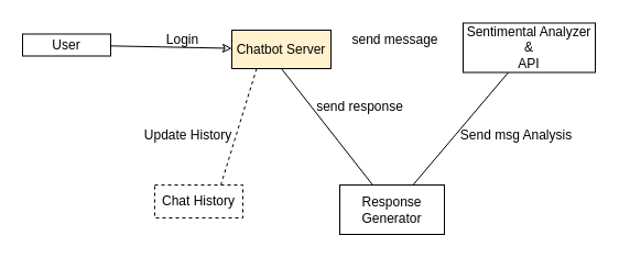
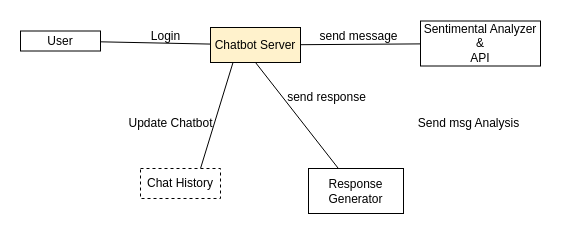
  <mxCell id="0" />
  <mxCell id="1" parent="0" />
- <mxCell id="2" value="" style="edgeStyle=none;html=1;endArrow=classic;endFill=0;" edge="1" parent="1" source="3" target="6"><mxGeometry relative="1" as="geometry" /></mxCell>
+ <mxCell id="2" value="" style="edgeStyle=none;html=1;endArrow=none;endFill=0;" edge="1" parent="1" source="3" target="6"><mxGeometry relative="1" as="geometry" /></mxCell>
  <mxCell id="3" value="User" style="whiteSpace=wrap;html=1;" vertex="1" parent="1"><mxGeometry x="20" y="30.5" width="80" height="20" as="geometry" /></mxCell>
- <mxCell id="5" style="edgeStyle=none;html=1;exitX=0.25;exitY=1;exitDx=0;exitDy=0;entryX=0.75;entryY=0;entryDx=0;entryDy=0;rounded=1;strokeColor=default;align=center;verticalAlign=middle;fontFamily=Helvetica;fontSize=11;fontColor=default;labelBackgroundColor=default;endArrow=none;endFill=0;dashed=1;" edge="1" parent="1" source="6" target="15"><mxGeometry relative="1" as="geometry" /></mxCell>
+ <mxCell id="4" value="" style="edgeStyle=none;html=1;rounded=1;strokeColor=default;align=center;verticalAlign=middle;fontFamily=Helvetica;fontSize=11;fontColor=default;labelBackgroundColor=default;endArrow=none;endFill=0;" edge="1" parent="1" source="6" target="9"><mxGeometry relative="1" as="geometry" /></mxCell>
+ <mxCell id="5" style="edgeStyle=none;html=1;exitX=0.25;exitY=1;exitDx=0;exitDy=0;entryX=0.75;entryY=0;entryDx=0;entryDy=0;rounded=1;strokeColor=default;align=center;verticalAlign=middle;fontFamily=Helvetica;fontSize=11;fontColor=default;labelBackgroundColor=default;endArrow=none;endFill=0;" edge="1" parent="1" source="6" target="15"><mxGeometry relative="1" as="geometry" /></mxCell>
  <mxCell id="6" value="Chatbot Server" style="whiteSpace=wrap;html=1;fillColor=#fff2cc;" vertex="1" parent="1"><mxGeometry x="210" y="27" width="90" height="35" as="geometry" /></mxCell>
  <mxCell id="7" value="Login" style="text;html=1;align=center;verticalAlign=middle;resizable=0;points=[];autosize=1;strokeColor=none;fillColor=none;" vertex="1" parent="1"><mxGeometry x="140" y="20.5" width="50" height="30" as="geometry" /></mxCell>
- <mxCell id="8" value="" style="edgeStyle=none;html=1;rounded=1;strokeColor=default;align=center;verticalAlign=middle;fontFamily=Helvetica;fontSize=11;fontColor=default;labelBackgroundColor=default;endArrow=none;endFill=0;" edge="1" parent="1" source="9" target="11"><mxGeometry relative="1" as="geometry" /></mxCell>
  <mxCell id="9" value="Sentimental Analyzer&lt;div&gt;&amp;amp;&lt;/div&gt;&lt;div&gt;API&lt;/div&gt;" style="whiteSpace=wrap;html=1;" vertex="1" parent="1"><mxGeometry x="420" y="20.5" width="120" height="45" as="geometry" /></mxCell>
  <mxCell id="10" style="edgeStyle=none;html=1;entryX=0.5;entryY=1;entryDx=0;entryDy=0;rounded=1;strokeColor=default;align=center;verticalAlign=middle;fontFamily=Helvetica;fontSize=11;fontColor=default;labelBackgroundColor=default;endArrow=none;endFill=0;" edge="1" parent="1" source="11" target="6"><mxGeometry relative="1" as="geometry" /></mxCell>
  <mxCell id="11" value="Response&lt;div&gt;&lt;span style=&quot;background-color: transparent;&quot;&gt;Generator&lt;/span&gt;&lt;/div&gt;" style="whiteSpace=wrap;html=1;" vertex="1" parent="1"><mxGeometry x="308" y="168" width="95" height="45" as="geometry" /></mxCell>
  <mxCell id="12" value="send message" style="text;html=1;align=center;verticalAlign=middle;resizable=0;points=[];autosize=1;strokeColor=none;fillColor=none;" vertex="1" parent="1"><mxGeometry x="308" y="20.5" width="100" height="30" as="geometry" /></mxCell>
  <mxCell id="13" value="Send msg Analysis" style="text;html=1;align=center;verticalAlign=middle;resizable=0;points=[];autosize=1;strokeColor=none;fillColor=none;" vertex="1" parent="1"><mxGeometry x="408" y="108" width="120" height="30" as="geometry" /></mxCell>
  <mxCell id="14" value="send response" style="text;html=1;align=center;verticalAlign=middle;resizable=0;points=[];autosize=1;strokeColor=none;fillColor=none;" vertex="1" parent="1"><mxGeometry x="276" y="82" width="100" height="30" as="geometry" /></mxCell>
  <mxCell id="15" value="Chat History" style="whiteSpace=wrap;html=1;dashed=1;" vertex="1" parent="1"><mxGeometry x="140" y="168" width="80" height="30" as="geometry" /></mxCell>
- <mxCell id="16" value="Update History" style="text;html=1;align=center;verticalAlign=middle;resizable=0;points=[];autosize=1;strokeColor=none;fillColor=none;" vertex="1" parent="1"><mxGeometry x="120" y="108" width="100" height="30" as="geometry" /></mxCell>
+ <mxCell id="16" value="Update Chatbot" style="text;html=1;align=center;verticalAlign=middle;resizable=0;points=[];autosize=1;strokeColor=none;fillColor=none;" vertex="1" parent="1"><mxGeometry x="120" y="108" width="100" height="30" as="geometry" /></mxCell>
